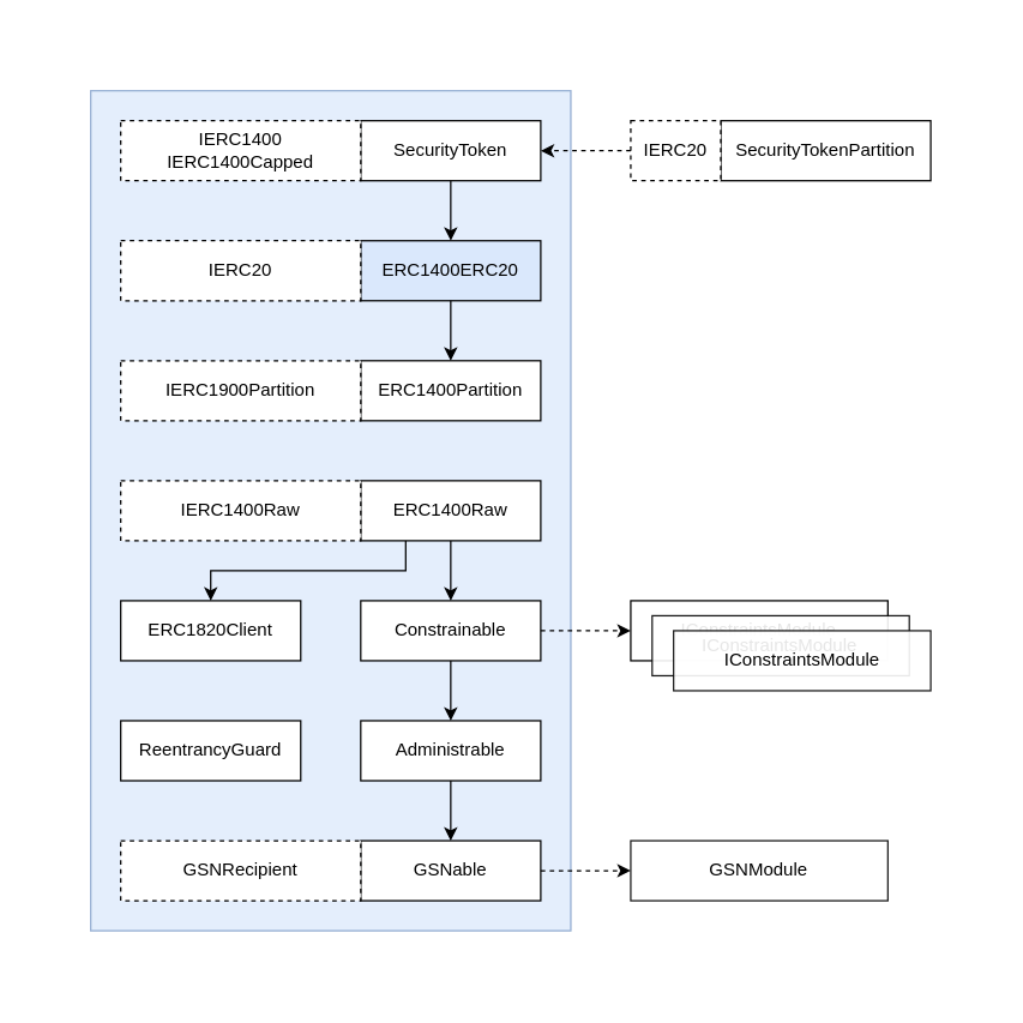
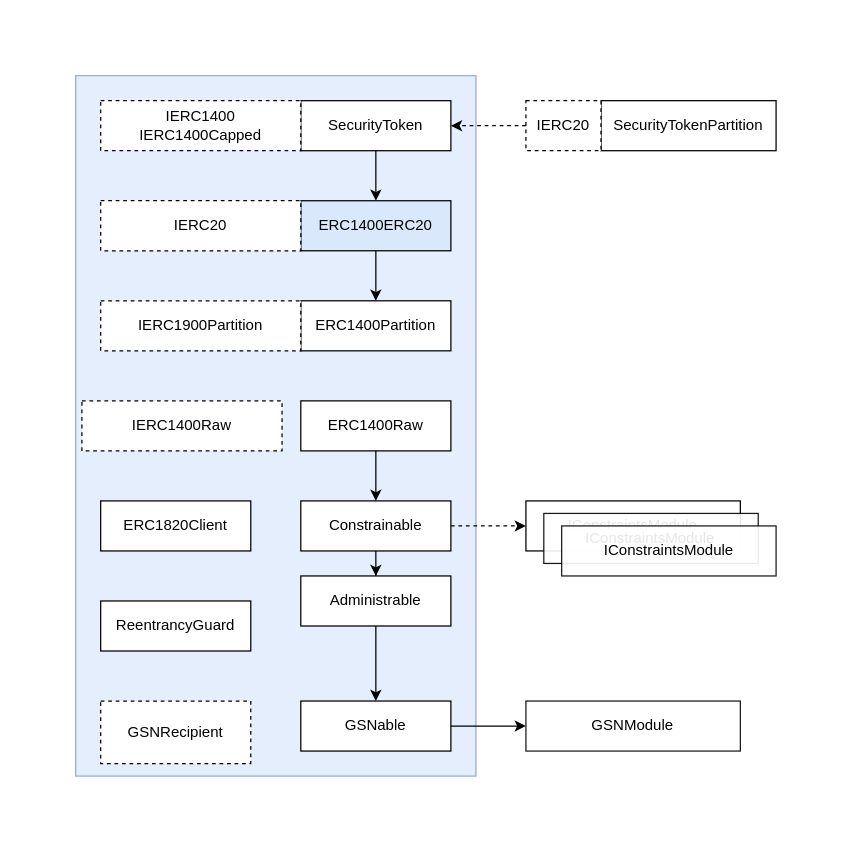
  <mxCell id="0" />
  <mxCell id="1" parent="0" />
  <mxCell id="2" value="" style="group;strokeColor=none;" parent="1" vertex="1" connectable="0"><mxGeometry x="20" y="20" width="640" height="640" as="geometry" /></mxCell>
  <mxCell id="3" value="" style="rounded=0;whiteSpace=wrap;html=1;opacity=20;fillColor=none;strokeColor=none;" parent="2" vertex="1"><mxGeometry width="640" height="640" as="geometry" /></mxCell>
  <mxCell id="4" value="SecurityTokenPartition" style="whiteSpace=wrap;html=1;" parent="2" vertex="1"><mxGeometry x="460" y="60" width="140" height="40" as="geometry" /></mxCell>
  <mxCell id="5" value="" style="group;fillColor=none;" parent="2" vertex="1" connectable="0"><mxGeometry x="400" y="380" width="200" height="60" as="geometry" /></mxCell>
  <mxCell id="6" value="IConstraintsModule" style="whiteSpace=wrap;html=1;" parent="5" vertex="1"><mxGeometry width="171.43" height="40" as="geometry" /></mxCell>
  <mxCell id="7" value="IConstraintsModule" style="whiteSpace=wrap;html=1;opacity=90;" parent="5" vertex="1"><mxGeometry x="14.286" y="10" width="171.429" height="40" as="geometry" /></mxCell>
  <mxCell id="8" value="IConstraintsModule" style="whiteSpace=wrap;html=1;opacity=90;" parent="5" vertex="1"><mxGeometry x="28.571" y="20" width="171.429" height="40" as="geometry" /></mxCell>
  <mxCell id="9" value="IERC20" style="whiteSpace=wrap;html=1;dashed=1;" parent="2" vertex="1"><mxGeometry x="400" y="60" width="60" height="40" as="geometry" /></mxCell>
  <mxCell id="10" value="" style="group;fillColor=#dae8fc;strokeColor=#6c8ebf;opacity=40;" parent="2" vertex="1" connectable="0"><mxGeometry x="40" y="40" width="320" height="560" as="geometry" /></mxCell>
  <mxCell id="11" value="" style="rounded=0;whiteSpace=wrap;html=1;fillColor=#dae8fc;strokeColor=#6c8ebf;opacity=50;" parent="10" vertex="1"><mxGeometry width="320" height="560" as="geometry" /></mxCell>
  <mxCell id="12" value="SecurityToken" style="whiteSpace=wrap;html=1;" parent="10" vertex="1"><mxGeometry x="180" y="20" width="120" height="40" as="geometry" /></mxCell>
  <mxCell id="13" value="ERC1400ERC20" style="whiteSpace=wrap;html=1;fillColor=#dae8fc;" parent="10" vertex="1"><mxGeometry x="180" y="100" width="120" height="40" as="geometry" /></mxCell>
  <mxCell id="14" style="edgeStyle=orthogonalEdgeStyle;rounded=0;orthogonalLoop=1;jettySize=auto;html=1;entryX=0.5;entryY=0;entryDx=0;entryDy=0;" parent="10" source="12" target="13" edge="1"><mxGeometry relative="1" as="geometry" /></mxCell>
  <mxCell id="15" value="IERC20" style="whiteSpace=wrap;html=1;dashed=1;" parent="10" vertex="1"><mxGeometry x="20" y="100" width="160" height="40" as="geometry" /></mxCell>
  <mxCell id="16" value="ERC1400Partition" style="whiteSpace=wrap;html=1;" parent="10" vertex="1"><mxGeometry x="180" y="180" width="120" height="40" as="geometry" /></mxCell>
  <mxCell id="17" style="edgeStyle=orthogonalEdgeStyle;rounded=0;orthogonalLoop=1;jettySize=auto;html=1;entryX=0.5;entryY=0;entryDx=0;entryDy=0;" parent="10" source="13" target="16" edge="1"><mxGeometry relative="1" as="geometry" /></mxCell>
  <mxCell id="18" value="IERC1900Partition" style="whiteSpace=wrap;html=1;dashed=1;" parent="10" vertex="1"><mxGeometry x="20" y="180" width="160" height="40" as="geometry" /></mxCell>
  <mxCell id="19" value="ERC1400Raw" style="whiteSpace=wrap;html=1;" parent="10" vertex="1"><mxGeometry x="180" y="260" width="120" height="40" as="geometry" /></mxCell>
- <mxCell id="20" value="IERC1400Raw" style="whiteSpace=wrap;html=1;dashed=1;" parent="10" vertex="1"><mxGeometry x="20" y="260" width="160" height="40" as="geometry" /></mxCell>
+ <mxCell id="20" value="IERC1400Raw" style="whiteSpace=wrap;html=1;dashed=1;" parent="10" vertex="1"><mxGeometry x="5" y="260" width="160" height="40" as="geometry" /></mxCell>
  <mxCell id="21" value="&lt;span&gt;ReentrancyGuard&lt;/span&gt;" style="whiteSpace=wrap;html=1;fillColor=#ffffff;strokeColor=#000000;" parent="10" vertex="1"><mxGeometry x="20" y="420" width="120" height="40" as="geometry" /></mxCell>
  <mxCell id="22" value="ERC1820Client" style="whiteSpace=wrap;html=1;" parent="10" vertex="1"><mxGeometry x="20" y="340" width="120" height="40" as="geometry" /></mxCell>
- <mxCell id="23" style="edgeStyle=orthogonalEdgeStyle;rounded=0;orthogonalLoop=1;jettySize=auto;html=1;entryX=0.5;entryY=0;entryDx=0;entryDy=0;exitX=0.25;exitY=1;exitDx=0;exitDy=0;" parent="10" source="19" target="22" edge="1"><mxGeometry relative="1" as="geometry" /></mxCell>
  <mxCell id="24" value="GSNable" style="whiteSpace=wrap;html=1;" parent="10" vertex="1"><mxGeometry x="180" y="500" width="120" height="40" as="geometry" /></mxCell>
  <mxCell id="25" value="Constrainable&lt;span style=&quot;color: rgba(0 , 0 , 0 , 0) ; font-family: monospace ; font-size: 0px ; white-space: nowrap&quot;&gt;%3CmxGraphModel%3E%3Croot%3E%3CmxCell%20id%3D%220%22%2F%3E%3CmxCell%20id%3D%221%22%20parent%3D%220%22%2F%3E%3CmxCell%20id%3D%222%22%20value%3D%22ERC1820Client%22%20style%3D%22whiteSpace%3Dwrap%3Bhtml%3D1%3B%22%20vertex%3D%221%22%20parent%3D%221%22%3E%3CmxGeometry%20x%3D%22260%22%20y%3D%22720%22%20width%3D%22120%22%20height%3D%2240%22%20as%3D%22geometry%22%2F%3E%3C%2FmxCell%3E%3C%2Froot%3E%3C%2FmxGraphModel%3E&lt;/span&gt;" style="whiteSpace=wrap;html=1;" parent="10" vertex="1"><mxGeometry x="180" y="340" width="120" height="40" as="geometry" /></mxCell>
  <mxCell id="26" style="edgeStyle=orthogonalEdgeStyle;rounded=0;orthogonalLoop=1;jettySize=auto;html=1;exitX=0.5;exitY=1;exitDx=0;exitDy=0;entryX=0.5;entryY=0;entryDx=0;entryDy=0;" parent="10" source="19" target="25" edge="1"><mxGeometry relative="1" as="geometry" /></mxCell>
  <mxCell id="27" style="edgeStyle=orthogonalEdgeStyle;rounded=0;orthogonalLoop=1;jettySize=auto;html=1;entryX=0.5;entryY=0;entryDx=0;entryDy=0;" parent="10" source="28" target="24" edge="1"><mxGeometry relative="1" as="geometry" /></mxCell>
- <mxCell id="28" value="Administrable" style="whiteSpace=wrap;html=1;" parent="10" vertex="1"><mxGeometry x="180" y="420" width="120" height="40" as="geometry" /></mxCell>
+ <mxCell id="28" value="Administrable" style="whiteSpace=wrap;html=1;" parent="10" vertex="1"><mxGeometry x="180" y="400" width="120" height="40" as="geometry" /></mxCell>
  <mxCell id="29" style="edgeStyle=orthogonalEdgeStyle;rounded=0;orthogonalLoop=1;jettySize=auto;html=1;entryX=0.5;entryY=0;entryDx=0;entryDy=0;" parent="10" source="25" target="28" edge="1"><mxGeometry relative="1" as="geometry" /></mxCell>
  <mxCell id="30" value="IERC1400&lt;br&gt;IERC1400Capped" style="whiteSpace=wrap;html=1;dashed=1;" parent="10" vertex="1"><mxGeometry x="20" y="20" width="160" height="40" as="geometry" /></mxCell>
- <mxCell id="31" value="GSNRecipient" style="whiteSpace=wrap;html=1;dashed=1;" parent="10" vertex="1"><mxGeometry x="20" y="500" width="160" height="40" as="geometry" /></mxCell>
+ <mxCell id="31" value="GSNRecipient" style="whiteSpace=wrap;html=1;dashed=1;" parent="10" vertex="1"><mxGeometry x="20" y="500" width="120" height="50" as="geometry" /></mxCell>
  <mxCell id="32" style="edgeStyle=orthogonalEdgeStyle;rounded=0;orthogonalLoop=1;jettySize=auto;html=1;entryX=1;entryY=0.5;entryDx=0;entryDy=0;dashed=1;exitX=0;exitY=0.5;exitDx=0;exitDy=0;" parent="2" source="9" target="12" edge="1"><mxGeometry relative="1" as="geometry"><mxPoint x="259.667" y="-180.167" as="targetPoint" /></mxGeometry></mxCell>
  <mxCell id="33" style="edgeStyle=orthogonalEdgeStyle;rounded=0;orthogonalLoop=1;jettySize=auto;html=1;dashed=1;entryX=0;entryY=0.5;entryDx=0;entryDy=0;" parent="2" source="25" target="6" edge="1"><mxGeometry relative="1" as="geometry"><mxPoint x="560" y="400" as="targetPoint" /></mxGeometry></mxCell>
  <mxCell id="34" value="GSNModule" style="whiteSpace=wrap;html=1;opacity=90;" parent="2" vertex="1"><mxGeometry x="400.001" y="540" width="171.429" height="40" as="geometry" /></mxCell>
- <mxCell id="35" style="edgeStyle=orthogonalEdgeStyle;rounded=0;orthogonalLoop=1;jettySize=auto;html=1;entryX=0;entryY=0.5;entryDx=0;entryDy=0;dashed=1;" parent="2" source="24" target="34" edge="1"><mxGeometry relative="1" as="geometry" /></mxCell>
+ <mxCell id="35" style="edgeStyle=orthogonalEdgeStyle;rounded=0;orthogonalLoop=1;jettySize=auto;html=1;entryX=0;entryY=0.5;entryDx=0;entryDy=0;dashed=0;" parent="2" source="24" target="34" edge="1"><mxGeometry relative="1" as="geometry" /></mxCell>
